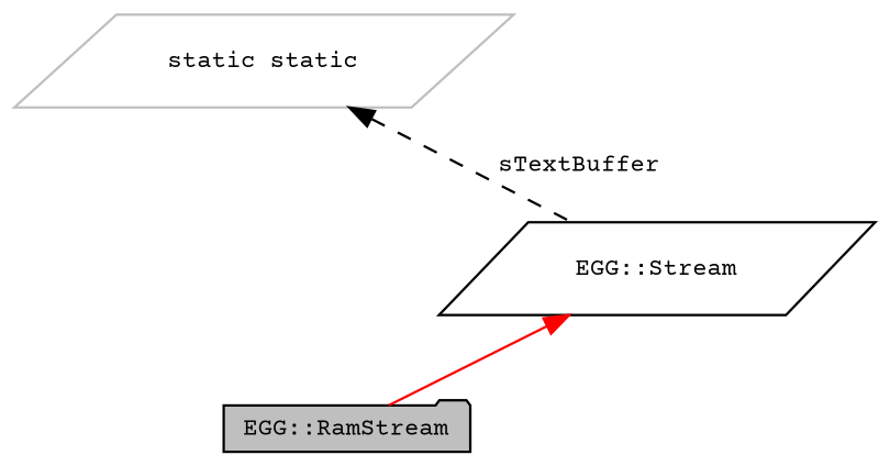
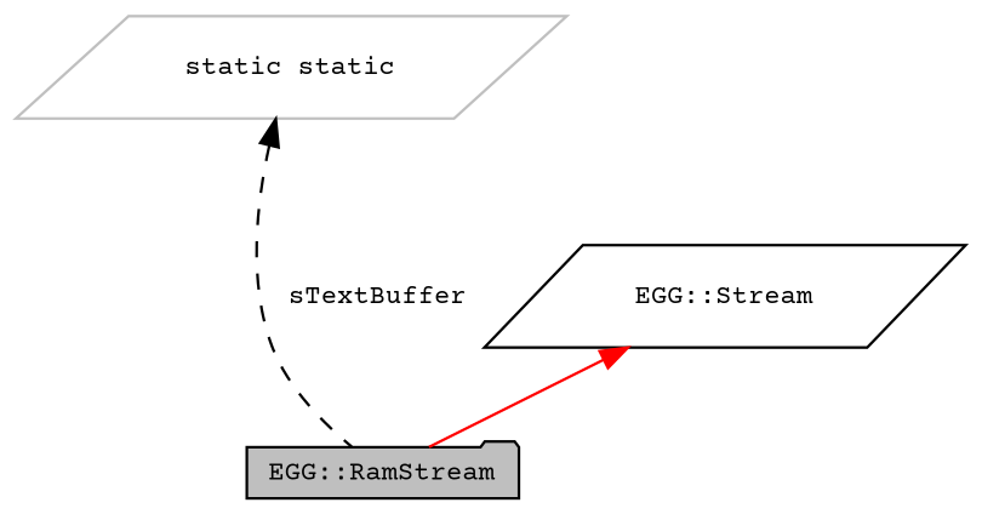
  digraph {
    fontname="Courier Prime"
    node [color=black fillcolor=white fontname="Courier Prime" fontsize=10 shape=parallelogram style=filled]
    edge [dir=back fontname="Courier Prime" fontsize=10 labelfontname=FreeMono labelfontsize=10]
    n1 [fillcolor=grey75 fontcolor=black height=0.2 label="EGG::RamStream" shape=folder width=0.4]
    n2 [height=0.2 label="EGG::Stream" width=0.4]
    n3 [color=grey75 height=0.2 label="static static" width=0.4]
    n2 -> n1 [color=red style=solid]
-   n3 -> n2 [color=black label=" sTextBuffer" style=dashed]
+   n3 -> n1 [color=black label=" sTextBuffer" style=dashed]
  }
